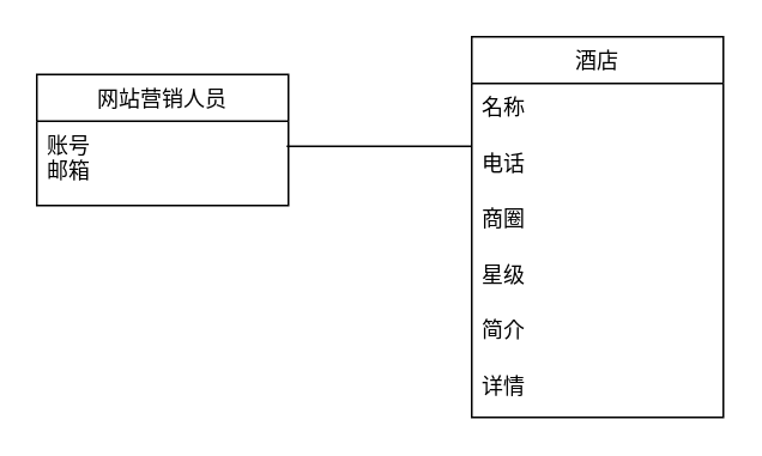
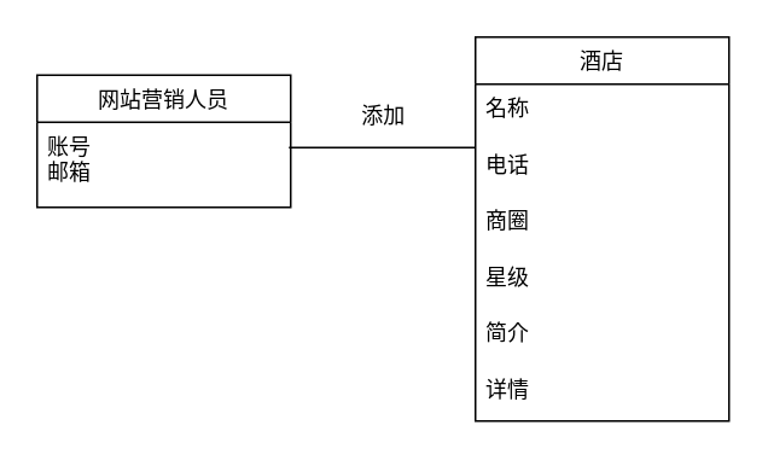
  <mxCell id="0" />
  <mxCell id="1" parent="0" />
  <mxCell id="2" value="网站营销人员" style="swimlane;fontStyle=0;childLayout=stackLayout;horizontal=1;startSize=26;fillColor=none;horizontalStack=0;resizeParent=1;resizeParentMax=0;resizeLast=0;collapsible=1;marginBottom=0;" parent="1" vertex="1"><mxGeometry x="20" y="41" width="140" height="73" as="geometry" /></mxCell>
  <mxCell id="3" value="账号&#10;邮箱" style="text;strokeColor=none;fillColor=none;align=left;verticalAlign=top;spacingLeft=4;spacingRight=4;overflow=hidden;rotatable=0;points=[[0,0.5],[1,0.5]];portConstraint=eastwest;" parent="2" vertex="1"><mxGeometry y="26" width="140" height="47" as="geometry" /></mxCell>
  <mxCell id="4" value="" style="line;strokeWidth=1;fillColor=none;align=left;verticalAlign=middle;spacingTop=-1;spacingLeft=3;spacingRight=3;rotatable=0;labelPosition=right;points=[];portConstraint=eastwest;" parent="1" vertex="1"><mxGeometry x="159" y="77" width="103" height="8" as="geometry" /></mxCell>
+ <mxCell id="5" value="添加" style="text;html=1;align=center;verticalAlign=middle;resizable=0;points=[];autosize=1;" parent="1" vertex="1"><mxGeometry x="193.5" y="55" width="34" height="18" as="geometry" /></mxCell>
  <mxCell id="6" value="酒店" style="swimlane;fontStyle=0;childLayout=stackLayout;horizontal=1;startSize=26;fillColor=none;horizontalStack=0;resizeParent=1;resizeParentMax=0;resizeLast=0;collapsible=1;marginBottom=0;" parent="1" vertex="1"><mxGeometry x="262" y="20" width="140" height="212" as="geometry" /></mxCell>
  <mxCell id="7" value="名称&#10;" style="text;strokeColor=none;fillColor=none;align=left;verticalAlign=top;spacingLeft=4;spacingRight=4;overflow=hidden;rotatable=0;points=[[0,0.5],[1,0.5]];portConstraint=eastwest;" parent="6" vertex="1"><mxGeometry y="26" width="140" height="31" as="geometry" /></mxCell>
  <mxCell id="8" value="电话&#10;" style="text;strokeColor=none;fillColor=none;align=left;verticalAlign=top;spacingLeft=4;spacingRight=4;overflow=hidden;rotatable=0;points=[[0,0.5],[1,0.5]];portConstraint=eastwest;" vertex="1" parent="6"><mxGeometry y="57" width="140" height="31" as="geometry" /></mxCell>
  <mxCell id="9" value="商圈&#10;" style="text;strokeColor=none;fillColor=none;align=left;verticalAlign=top;spacingLeft=4;spacingRight=4;overflow=hidden;rotatable=0;points=[[0,0.5],[1,0.5]];portConstraint=eastwest;" vertex="1" parent="6"><mxGeometry y="88" width="140" height="31" as="geometry" /></mxCell>
  <mxCell id="10" value="星级" style="text;strokeColor=none;fillColor=none;align=left;verticalAlign=top;spacingLeft=4;spacingRight=4;overflow=hidden;rotatable=0;points=[[0,0.5],[1,0.5]];portConstraint=eastwest;" vertex="1" parent="6"><mxGeometry y="119" width="140" height="31" as="geometry" /></mxCell>
  <mxCell id="11" value="简介" style="text;strokeColor=none;fillColor=none;align=left;verticalAlign=top;spacingLeft=4;spacingRight=4;overflow=hidden;rotatable=0;points=[[0,0.5],[1,0.5]];portConstraint=eastwest;" vertex="1" parent="6"><mxGeometry y="150" width="140" height="31" as="geometry" /></mxCell>
  <mxCell id="12" value="详情" style="text;strokeColor=none;fillColor=none;align=left;verticalAlign=top;spacingLeft=4;spacingRight=4;overflow=hidden;rotatable=0;points=[[0,0.5],[1,0.5]];portConstraint=eastwest;" vertex="1" parent="6"><mxGeometry y="181" width="140" height="31" as="geometry" /></mxCell>
